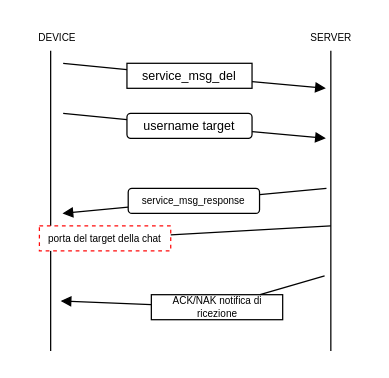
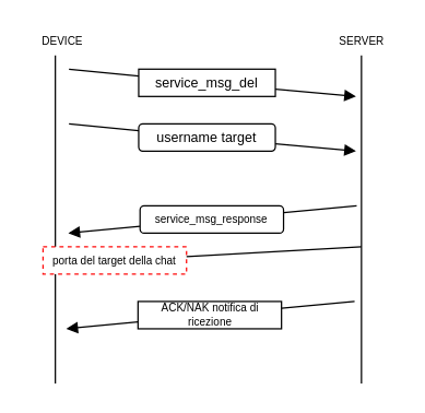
  <mxCell id="0" />
  <mxCell id="1" parent="0" />
  <mxCell id="2" value="" style="endArrow=none;html=1;fontSize=10;rounded=0;" parent="1" edge="1"><mxGeometry width="50" height="50" relative="1" as="geometry"><mxPoint x="40" y="280" as="sourcePoint" /><mxPoint x="40" y="40" as="targetPoint" /></mxGeometry></mxCell>
  <mxCell id="3" value="" style="endArrow=none;html=1;fontSize=10;rounded=0;" parent="1" edge="1"><mxGeometry width="50" height="50" relative="1" as="geometry"><mxPoint x="264" y="280" as="sourcePoint" /><mxPoint x="264" y="40" as="targetPoint" /></mxGeometry></mxCell>
  <mxCell id="4" value="" style="endArrow=block;html=1;fontSize=10;endFill=1;rounded=0;startArrow=none;" parent="1" source="5" edge="1"><mxGeometry width="50" height="50" relative="1" as="geometry"><mxPoint x="40" y="80" as="sourcePoint" /><mxPoint x="260" y="110" as="targetPoint" /></mxGeometry></mxCell>
  <mxCell id="5" value="&lt;span style=&quot;font-size: 10px&quot;&gt;username target&lt;/span&gt;" style="whiteSpace=wrap;html=1;fontSize=8;rounded=1;" parent="1" vertex="1"><mxGeometry x="101" y="90" width="100" height="20" as="geometry" /></mxCell>
  <mxCell id="6" value="" style="endArrow=none;html=1;fontSize=10;endFill=1;rounded=0;" parent="1" target="5" edge="1"><mxGeometry width="50" height="50" relative="1" as="geometry"><mxPoint x="50" y="90" as="sourcePoint" /><mxPoint x="210" y="80" as="targetPoint" /></mxGeometry></mxCell>
  <mxCell id="7" value="DEVICE" style="text;html=1;align=center;verticalAlign=middle;resizable=0;points=[];autosize=1;strokeColor=none;fillColor=none;fontSize=8;" parent="1" vertex="1"><mxGeometry x="20" y="20" width="50" height="20" as="geometry" /></mxCell>
  <mxCell id="8" value="SERVER" style="text;html=1;align=center;verticalAlign=middle;resizable=0;points=[];autosize=1;strokeColor=none;fillColor=none;fontSize=8;" parent="1" vertex="1"><mxGeometry x="239" y="20" width="50" height="20" as="geometry" /></mxCell>
  <mxCell id="9" value="" style="endArrow=block;html=1;strokeWidth=1;endFill=1;" edge="1" source="10" parent="1"><mxGeometry width="50" height="50" relative="1" as="geometry"><mxPoint x="310.5" y="140" as="sourcePoint" /><mxPoint x="49.5" y="170" as="targetPoint" /></mxGeometry></mxCell>
  <mxCell id="10" value="service_msg_response" style="whiteSpace=wrap;html=1;fontSize=8;rounded=1;" vertex="1" parent="1"><mxGeometry x="102" y="150" width="105" height="20" as="geometry" /></mxCell>
  <mxCell id="11" value="" style="endArrow=none;html=1;strokeWidth=1;endFill=0;" edge="1" target="10" parent="1"><mxGeometry width="50" height="50" relative="1" as="geometry"><mxPoint x="260.5" y="150" as="sourcePoint" /><mxPoint x="90.5" y="190" as="targetPoint" /></mxGeometry></mxCell>
  <mxCell id="12" value="" style="endArrow=block;html=1;fontSize=10;endFill=1;rounded=0;startArrow=none;" edge="1" parent="1" source="13"><mxGeometry width="50" height="50" relative="1" as="geometry"><mxPoint x="40" y="40" as="sourcePoint" /><mxPoint x="260" y="70" as="targetPoint" /></mxGeometry></mxCell>
  <mxCell id="13" value="&lt;span style=&quot;font-size: 10px&quot;&gt;service_msg_del&lt;/span&gt;" style="rounded=0;whiteSpace=wrap;html=1;fontSize=8;" vertex="1" parent="1"><mxGeometry x="101" y="50" width="100" height="20" as="geometry" /></mxCell>
  <mxCell id="14" value="" style="endArrow=none;html=1;fontSize=10;endFill=1;rounded=0;" edge="1" parent="1" target="13"><mxGeometry width="50" height="50" relative="1" as="geometry"><mxPoint x="50" y="50" as="sourcePoint" /><mxPoint x="210" y="40" as="targetPoint" /></mxGeometry></mxCell>
  <mxCell id="15" value="" style="endArrow=block;html=1;strokeWidth=1;endFill=1;" edge="1" parent="1" source="16"><mxGeometry width="50" height="50" relative="1" as="geometry"><mxPoint x="314" y="170" as="sourcePoint" /><mxPoint x="53" y="200" as="targetPoint" /></mxGeometry></mxCell>
  <mxCell id="16" value="porta del target della chat" style="rounded=0;whiteSpace=wrap;html=1;fontSize=8;dashed=1;strokeColor=#FF0A0A;" vertex="1" parent="1"><mxGeometry x="31" y="180" width="105" height="20" as="geometry" /></mxCell>
  <mxCell id="17" value="" style="endArrow=none;html=1;strokeWidth=1;endFill=0;" edge="1" parent="1" target="16"><mxGeometry width="50" height="50" relative="1" as="geometry"><mxPoint x="264" y="180" as="sourcePoint" /><mxPoint x="94" y="220" as="targetPoint" /></mxGeometry></mxCell>
  <mxCell id="18" value="" style="endArrow=block;html=1;strokeWidth=1;endFill=1;" edge="1" parent="1" source="19"><mxGeometry width="50" height="50" relative="1" as="geometry"><mxPoint x="309" y="210" as="sourcePoint" /><mxPoint x="48" y="240" as="targetPoint" /></mxGeometry></mxCell>
- <mxCell id="19" value="ACK/NAK notifica di ricezione" style="rounded=0;whiteSpace=wrap;html=1;fontSize=8;" vertex="1" parent="1"><mxGeometry x="120.5" y="235" width="105" height="20" as="geometry" /></mxCell>
+ <mxCell id="19" value="ACK/NAK notifica di ricezione" style="rounded=0;whiteSpace=wrap;html=1;fontSize=8;" vertex="1" parent="1"><mxGeometry x="100.5" y="220" width="105" height="20" as="geometry" /></mxCell>
  <mxCell id="20" value="" style="endArrow=none;html=1;strokeWidth=1;endFill=0;" edge="1" parent="1" target="19"><mxGeometry width="50" height="50" relative="1" as="geometry"><mxPoint x="259" y="220" as="sourcePoint" /><mxPoint x="89" y="260" as="targetPoint" /></mxGeometry></mxCell>
